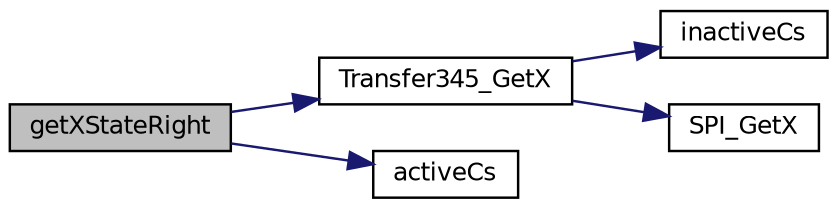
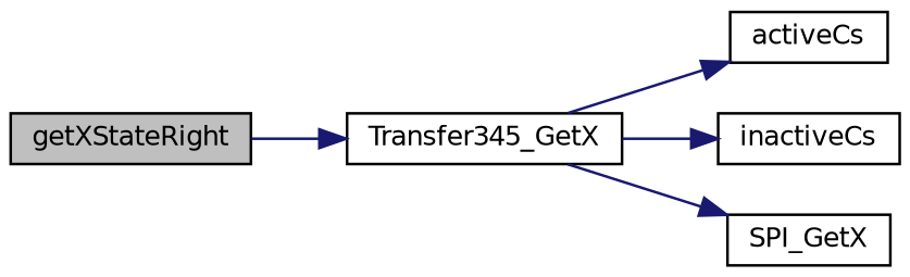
  digraph {
    rankdir=LR
    node [color=black fillcolor=white fontname=Helvetica fontsize=10 shape=record style=filled]
    edge [color=midnightblue fontname=Helvetica fontsize=10 labelfontname=Helvetica labelfontsize=10 style=solid]
    n1 [fillcolor=grey75 fontcolor=black height=0.2 label=getXStateRight width=0.4]
    n2 [height=0.2 label=Transfer345_GetX width=0.4]
    n3 [height=0.2 label=activeCs width=0.4]
    n4 [height=0.2 label=inactiveCs width=0.4]
    n5 [height=0.2 label=SPI_GetX width=0.4]
    n1 -> n2
-   n1 -> n3
+   n2 -> n3
    n2 -> n4
    n2 -> n5
  }
